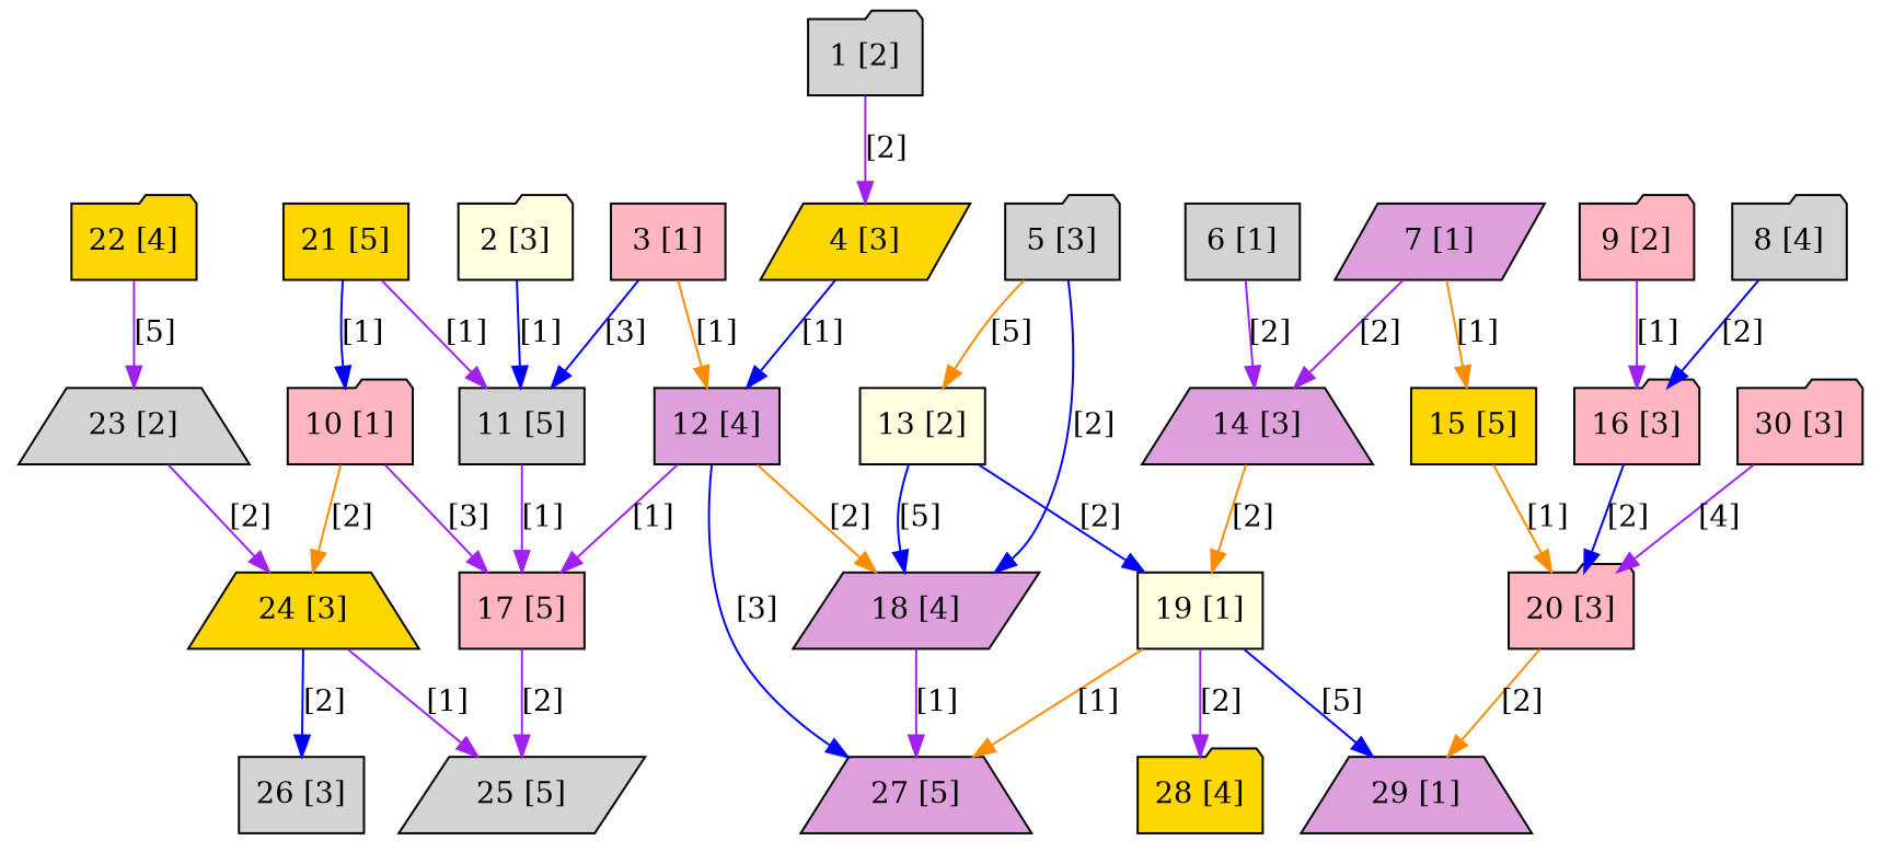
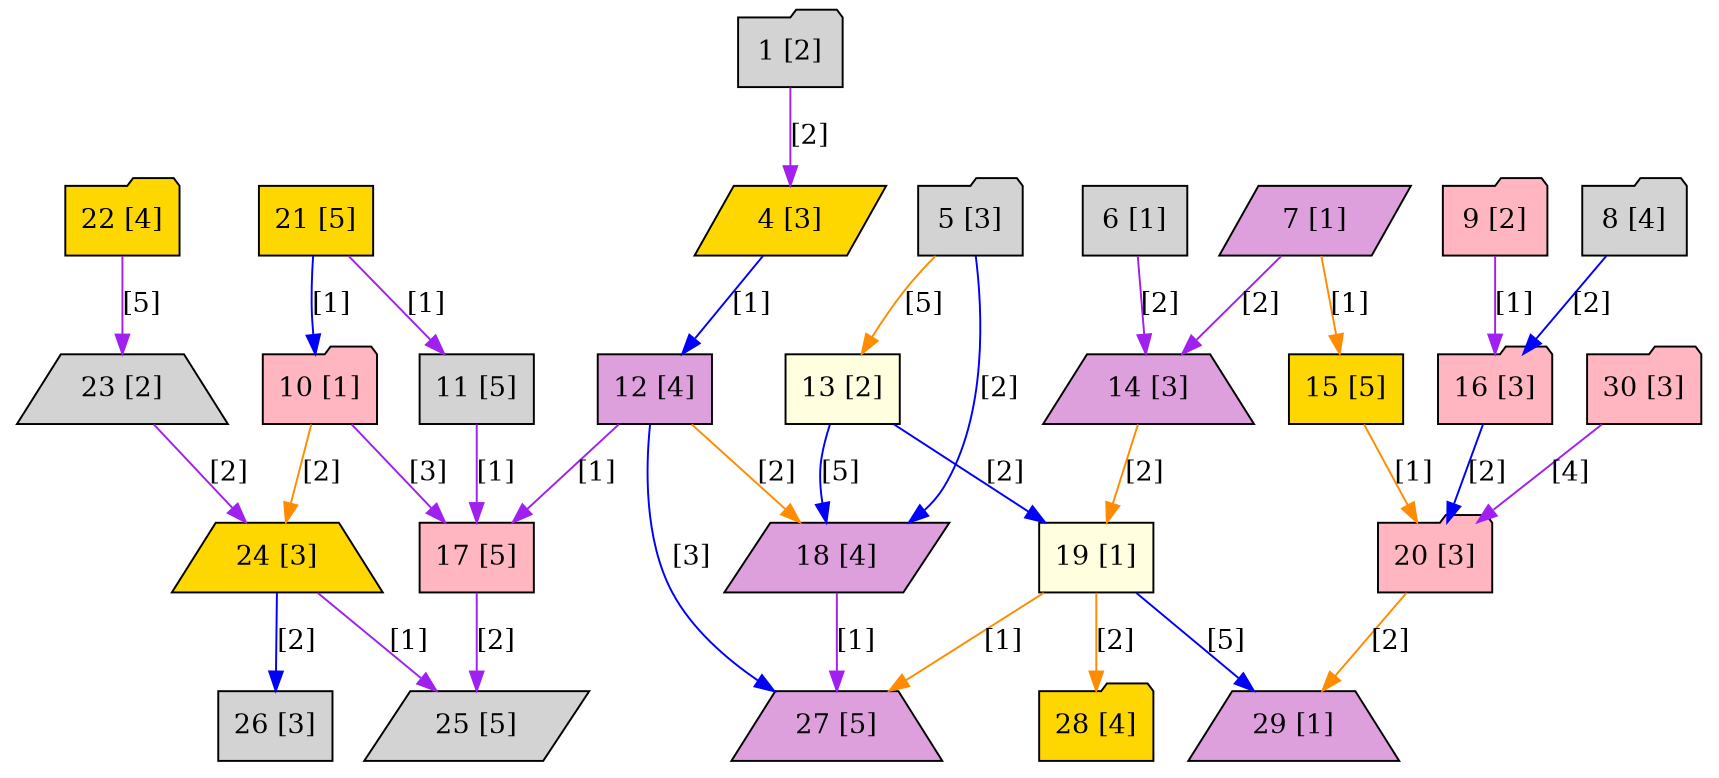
  digraph {
    node [fillcolor=lightgrey shape=folder style=filled]
    edge [color=purple]
    n1 [label="1 [2]"]
    n2 [fillcolor=gold label="4 [3]" shape=parallelogram]
    n3 [fillcolor=plum label="12 [4]" shape=box]
-   n4 [fillcolor=lightyellow label="2 [3]"]
    n5 [label="11 [5]" shape=box]
    n6 [fillcolor=lightpink label="17 [5]" shape=box]
-   n7 [fillcolor=lightpink label="3 [1]" shape=box]
    n8 [fillcolor=plum label="18 [4]" shape=parallelogram]
    n9 [fillcolor=plum label="27 [5]" shape=trapezium]
    n10 [label="5 [3]"]
    n11 [fillcolor=lightyellow label="13 [2]" shape=box]
    n12 [fillcolor=lightyellow label="19 [1]" shape=box]
    n13 [label="6 [1]" shape=box]
    n14 [fillcolor=plum label="14 [3]" shape=trapezium]
    n15 [fillcolor=plum label="7 [1]" shape=parallelogram]
    n16 [fillcolor=gold label="15 [5]" shape=box]
    n17 [fillcolor=lightpink label="20 [3]"]
    n18 [label="8 [4]"]
    n19 [fillcolor=lightpink label="16 [3]"]
    n20 [fillcolor=lightpink label="9 [2]"]
    n21 [fillcolor=lightpink label="10 [1]"]
    n22 [fillcolor=gold label="24 [3]" shape=trapezium]
    n23 [label="25 [5]" shape=parallelogram]
    n24 [label="26 [3]" shape=box]
    n25 [fillcolor=gold label="28 [4]"]
    n26 [fillcolor=plum label="29 [1]" shape=trapezium]
    n27 [fillcolor=lightpink label="30 [3]"]
    n28 [fillcolor=gold label="21 [5]" shape=box]
    n29 [fillcolor=gold label="22 [4]"]
    n30 [label="23 [2]" shape=trapezium]
    n1 -> n2 [label="[2]"]
    n2 -> n3 [color=blue label="[1]"]
    n3 -> n6 [label="[1]"]
    n3 -> n8 [color=darkorange label="[2]"]
    n3 -> n9 [color=blue label="[3]"]
-   n4 -> n5 [color=blue label="[1]"]
    n5 -> n6 [label="[1]"]
    n6 -> n23 [label="[2]"]
-   n7 -> n3 [color=darkorange label="[1]"]
-   n7 -> n5 [color=blue label="[3]"]
    n8 -> n9 [label="[1]"]
    n10 -> n8 [color=blue label="[2]"]
    n10 -> n11 [color=darkorange label="[5]"]
    n11 -> n8 [color=blue label="[5]"]
    n11 -> n12 [color=blue label="[2]"]
    n12 -> n9 [color=darkorange label="[1]"]
-   n12 -> n25 [label="[2]"]
+   n12 -> n25 [color=darkorange label="[2]"]
    n12 -> n26 [color=blue label="[5]"]
    n13 -> n14 [label="[2]"]
    n14 -> n12 [color=darkorange label="[2]"]
    n15 -> n14 [label="[2]"]
    n15 -> n16 [color=darkorange label="[1]"]
    n16 -> n17 [color=darkorange label="[1]"]
    n17 -> n26 [color=darkorange label="[2]"]
    n18 -> n19 [color=blue label="[2]"]
    n19 -> n17 [color=blue label="[2]"]
    n20 -> n19 [label="[1]"]
    n21 -> n6 [label="[3]"]
    n21 -> n22 [color=darkorange label="[2]"]
    n22 -> n23 [label="[1]"]
    n22 -> n24 [color=blue label="[2]"]
    n27 -> n17 [label="[4]"]
    n28 -> n5 [label="[1]"]
    n28 -> n21 [color=blue label="[1]"]
    n29 -> n30 [label="[5]"]
    n30 -> n22 [label="[2]"]
  }
